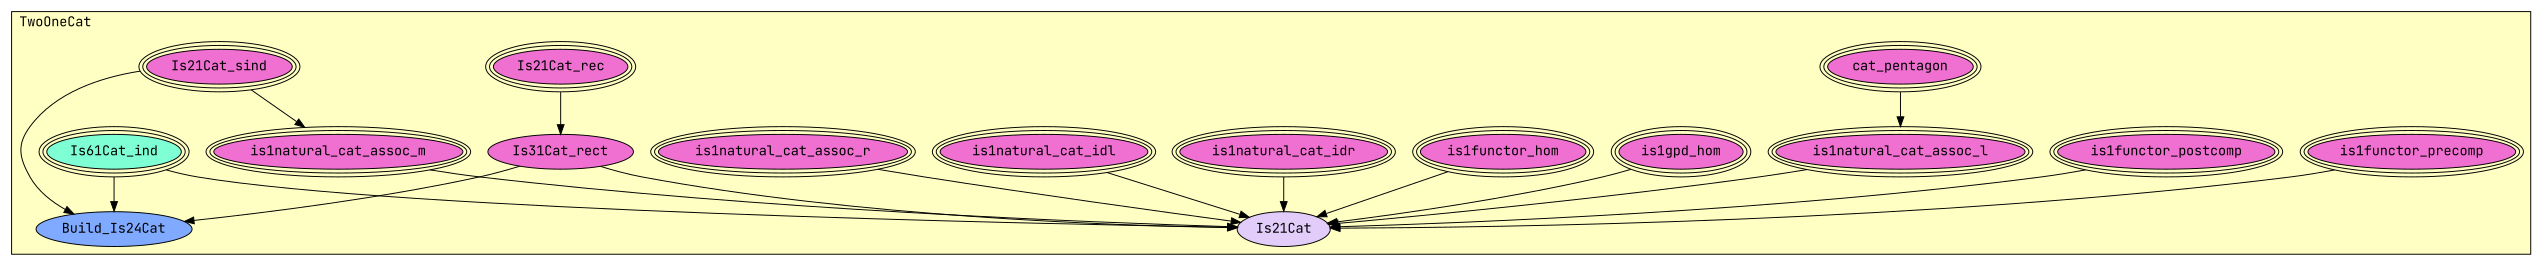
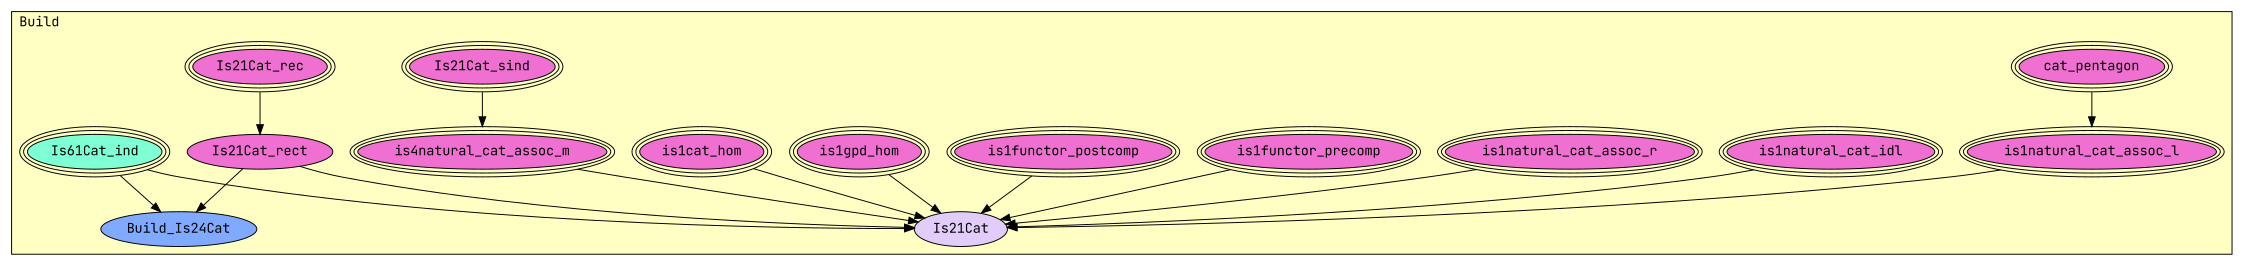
  digraph {
    fontname="JetBrains Mono"
    node [fillcolor="#F070D1" fontname="JetBrains Mono" peripheries=3 style=filled]
    edge [fontname="JetBrains Mono"]
    n1 [label=cat_pentagon]
-   n2 [label=is1natural_cat_idr]
    n3 [label=is1natural_cat_idl]
    n4 [label=is1natural_cat_assoc_r]
-   n5 [label=is1natural_cat_assoc_m]
+   n5 [label=is4natural_cat_assoc_m]
    n6 [label=is1natural_cat_assoc_l]
    n7 [label=is1functor_precomp]
    n8 [label=is1functor_postcomp]
    n9 [label=is1gpd_hom]
-   n10 [label=is1functor_hom]
+   n10 [label=is1cat_hom]
    n11 [label=Is21Cat_sind]
    n12 [label=Is21Cat_rec]
    n13 [fillcolor="#7FFFD4" label=Is61Cat_ind]
-   n14 [label=Is31Cat_rect peripheries=""]
+   n14 [label=Is21Cat_rect peripheries=""]
    n15 [fillcolor="#7FAAFF" label=Build_Is24Cat peripheries=""]
    n16 [fillcolor="#E2CDFA" label=Is21Cat peripheries=""]
    subgraph cluster_1 {
      fillcolor="#FFFFC3"
-     label=TwoOneCat
+     label=Build
      labeljust=l
      style=filled
      n1
-     n2
      n3
      n4
      n5
      n6
      n7
      n8
      n9
      n10
      n11
      n12
      n13
      n14
      n15
      n16
    }
    n1 -> n6
-   n2 -> n16
    n3 -> n16
    n4 -> n16
    n5 -> n16
    n6 -> n16
    n7 -> n16
    n8 -> n16
    n9 -> n16
    n10 -> n16
    n11 -> n5
-   n11 -> n15
    n12 -> n14
    n13 -> n15
    n13 -> n16
    n14 -> n15
    n14 -> n16
  }
